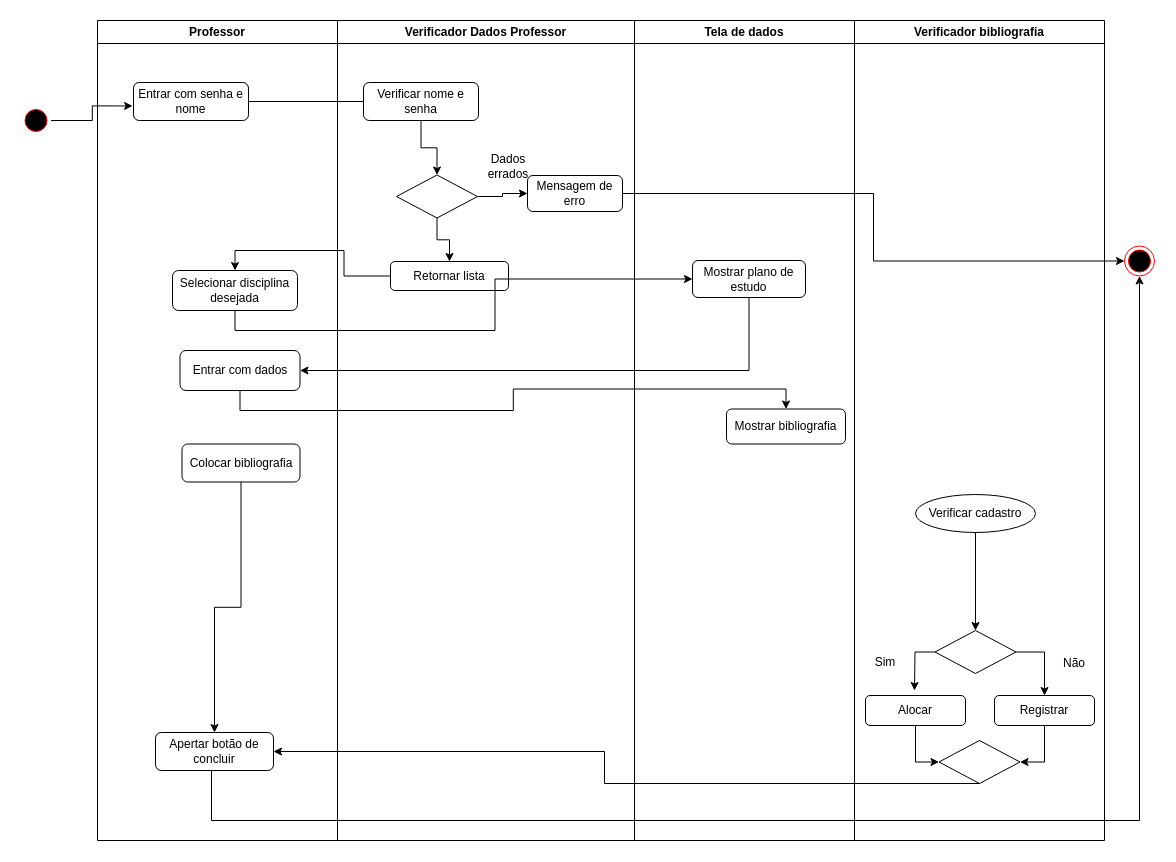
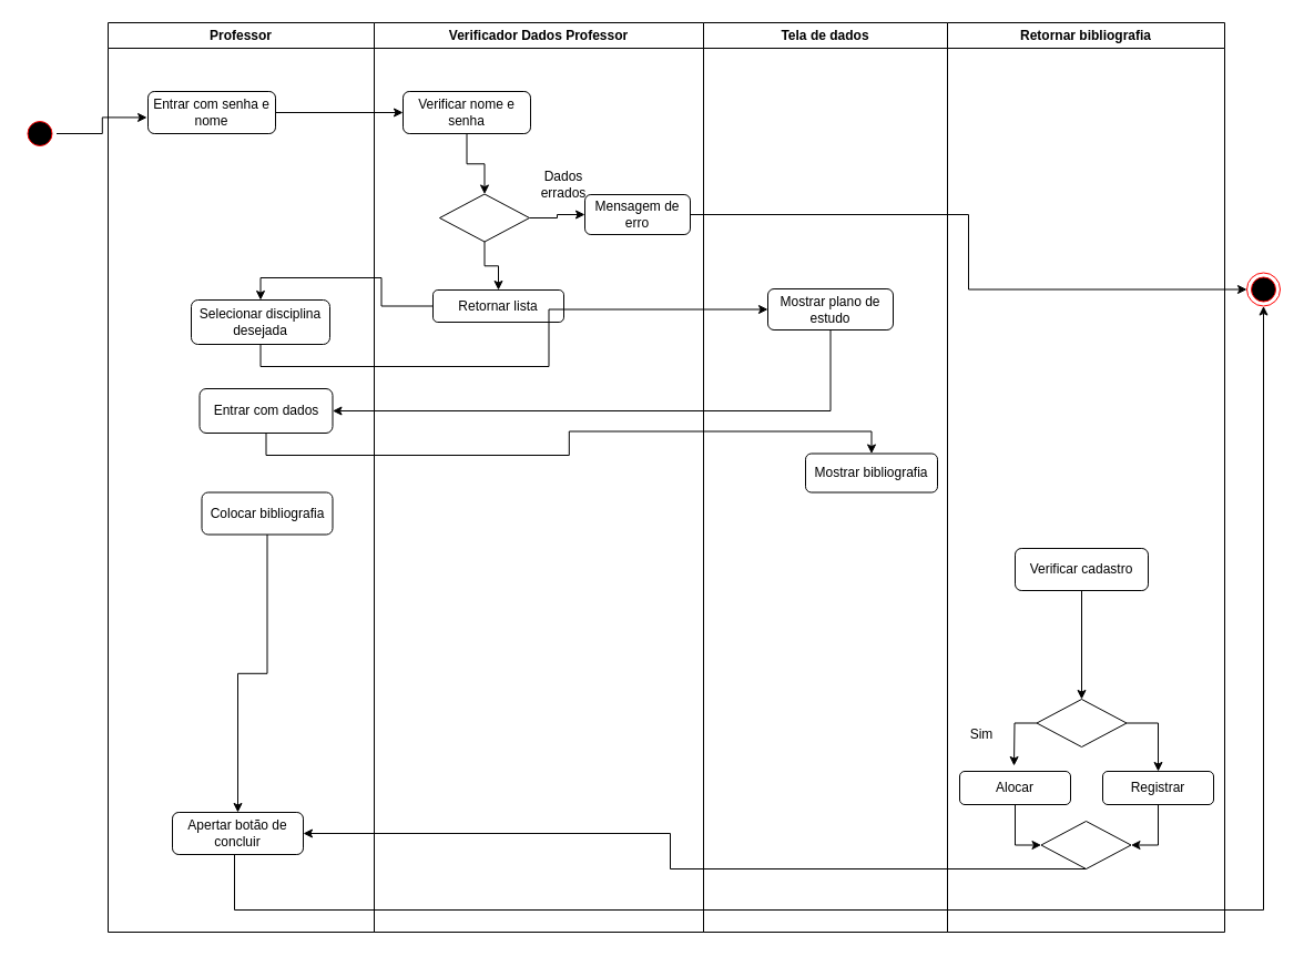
  <mxCell id="0" />
  <mxCell id="1" parent="0" />
  <mxCell id="2" value="Verificador Dados Professor" style="swimlane;whiteSpace=wrap;startSize=23;" parent="1" vertex="1"><mxGeometry x="337" width="297" height="820" as="geometry" y="20" /></mxCell>
  <mxCell id="3" style="edgeStyle=orthogonalEdgeStyle;rounded=0;orthogonalLoop=1;jettySize=auto;html=1;exitX=0.5;exitY=1;exitDx=0;exitDy=0;entryX=0.5;entryY=0;entryDx=0;entryDy=0;" edge="1" parent="2" source="5" target="8"><mxGeometry relative="1" as="geometry" /></mxCell>
  <mxCell id="4" style="edgeStyle=orthogonalEdgeStyle;rounded=0;orthogonalLoop=1;jettySize=auto;html=1;exitX=1;exitY=0.5;exitDx=0;exitDy=0;" edge="1" parent="2" source="5" target="9"><mxGeometry relative="1" as="geometry" /></mxCell>
  <mxCell id="5" value="" style="rhombus;whiteSpace=wrap;html=1;" vertex="1" parent="2"><mxGeometry x="59" y="154.5" width="81" height="43" as="geometry" /></mxCell>
  <mxCell id="6" style="edgeStyle=orthogonalEdgeStyle;rounded=0;orthogonalLoop=1;jettySize=auto;html=1;exitX=0.5;exitY=1;exitDx=0;exitDy=0;entryX=0.5;entryY=0;entryDx=0;entryDy=0;" edge="1" parent="2" source="7" target="5"><mxGeometry relative="1" as="geometry" /></mxCell>
  <mxCell id="7" value="Verificar nome e senha" style="rounded=1;whiteSpace=wrap;html=1;" vertex="1" parent="2"><mxGeometry x="26" y="62" width="115" height="38" as="geometry" /></mxCell>
  <mxCell id="8" value="Retornar lista" style="rounded=1;whiteSpace=wrap;html=1;" vertex="1" parent="2"><mxGeometry x="53" y="241" width="118" height="29" as="geometry" /></mxCell>
  <mxCell id="9" value="Mensagem de erro" style="rounded=1;whiteSpace=wrap;html=1;" vertex="1" parent="2"><mxGeometry x="190" y="155" width="95" height="36" as="geometry" /></mxCell>
  <mxCell id="10" value="Dados errados" style="text;html=1;strokeColor=none;fillColor=none;align=center;verticalAlign=middle;whiteSpace=wrap;rounded=0;" vertex="1" parent="2"><mxGeometry x="151" y="123.5" width="40" height="45" as="geometry" /></mxCell>
  <mxCell id="11" value="Professor" style="swimlane;whiteSpace=wrap" parent="2" vertex="1"><mxGeometry x="-240" width="240" height="820" as="geometry" /></mxCell>
  <mxCell id="12" value="Entrar com senha e nome" style="rounded=1;whiteSpace=wrap;html=1;" vertex="1" parent="11"><mxGeometry x="36" y="62" width="115" height="38" as="geometry" /></mxCell>
  <mxCell id="13" value="Selecionar disciplina desejada" style="rounded=1;whiteSpace=wrap;html=1;" vertex="1" parent="11"><mxGeometry x="75" y="250" width="125" height="40" as="geometry" /></mxCell>
  <mxCell id="14" value="Entrar com dados" style="rounded=1;whiteSpace=wrap;html=1;" vertex="1" parent="11"><mxGeometry x="82.5" y="330" width="120" height="40" as="geometry" /></mxCell>
  <mxCell id="15" value="Colocar bibliografia" style="rounded=1;whiteSpace=wrap;html=1;" vertex="1" parent="11"><mxGeometry x="84.5" y="423.5" width="118" height="38" as="geometry" /></mxCell>
  <mxCell id="16" value="Apertar botão de concluir" style="rounded=1;whiteSpace=wrap;html=1;" vertex="1" parent="11"><mxGeometry x="58" y="712" width="118" height="38" as="geometry" /></mxCell>
- <mxCell id="17" style="edgeStyle=orthogonalEdgeStyle;rounded=0;orthogonalLoop=1;jettySize=auto;html=1;exitX=1;exitY=0.5;exitDx=0;exitDy=0;entryX=0;entryY=0.5;entryDx=0;entryDy=0;endArrow=none;" edge="1" parent="2" source="12" target="7"><mxGeometry relative="1" as="geometry"><mxPoint x="-6.5" y="165" as="targetPoint" /></mxGeometry></mxCell>
+ <mxCell id="17" style="edgeStyle=orthogonalEdgeStyle;rounded=0;orthogonalLoop=1;jettySize=auto;html=1;exitX=1;exitY=0.5;exitDx=0;exitDy=0;entryX=0;entryY=0.5;entryDx=0;entryDy=0;" edge="1" parent="2" source="12" target="7"><mxGeometry relative="1" as="geometry"><mxPoint x="-6.5" y="165" as="targetPoint" /></mxGeometry></mxCell>
  <mxCell id="18" style="edgeStyle=orthogonalEdgeStyle;rounded=0;orthogonalLoop=1;jettySize=auto;html=1;entryX=0.5;entryY=0;entryDx=0;entryDy=0;" edge="1" parent="2" source="8" target="13"><mxGeometry relative="1" as="geometry" /></mxCell>
  <mxCell id="19" value="Tela de dados" style="swimlane;whiteSpace=wrap" parent="1" vertex="1"><mxGeometry x="634" width="220" height="820" as="geometry" y="20" /></mxCell>
  <mxCell id="20" value="Mostrar plano de estudo" style="rounded=1;whiteSpace=wrap;html=1;" vertex="1" parent="19"><mxGeometry x="58" y="240" width="113" height="37" as="geometry" /></mxCell>
  <mxCell id="21" value="Mostrar bibliografia" style="rounded=1;whiteSpace=wrap;html=1;" vertex="1" parent="19"><mxGeometry x="92" y="388.5" width="119" height="35" as="geometry" /></mxCell>
  <mxCell id="22" style="edgeStyle=orthogonalEdgeStyle;rounded=0;orthogonalLoop=1;jettySize=auto;html=1;exitX=1;exitY=0.5;exitDx=0;exitDy=0;entryX=-0.008;entryY=0.617;entryDx=0;entryDy=0;entryPerimeter=0;" edge="1" parent="1" source="23" target="12"><mxGeometry relative="1" as="geometry" /></mxCell>
  <mxCell id="23" value="" style="ellipse;shape=startState;fillColor=#000000;strokeColor=#ff0000;" parent="1" vertex="1"><mxGeometry x="20.5" y="105" width="30" height="30" as="geometry" /></mxCell>
  <mxCell id="24" style="edgeStyle=orthogonalEdgeStyle;rounded=0;orthogonalLoop=1;jettySize=auto;html=1;exitX=0.5;exitY=1;exitDx=0;exitDy=0;entryX=0;entryY=0.5;entryDx=0;entryDy=0;" edge="1" parent="1" source="13" target="20"><mxGeometry relative="1" as="geometry"><mxPoint x="235.5" y="675" as="targetPoint" /></mxGeometry></mxCell>
  <mxCell id="25" style="edgeStyle=orthogonalEdgeStyle;rounded=0;orthogonalLoop=1;jettySize=auto;html=1;exitX=0.5;exitY=1;exitDx=0;exitDy=0;entryX=1;entryY=0.5;entryDx=0;entryDy=0;" edge="1" parent="1" source="20" target="14"><mxGeometry relative="1" as="geometry" /></mxCell>
  <mxCell id="26" style="edgeStyle=orthogonalEdgeStyle;rounded=0;orthogonalLoop=1;jettySize=auto;html=1;exitX=0.5;exitY=1;exitDx=0;exitDy=0;" edge="1" parent="1" source="14" target="21"><mxGeometry relative="1" as="geometry" /></mxCell>
- <mxCell id="27" value="Verificador bibliografia" style="swimlane;whiteSpace=wrap" vertex="1" parent="1"><mxGeometry x="854" width="250" height="820" as="geometry" y="20" /></mxCell>
- <mxCell id="28" value="Verificar cadastro" style="ellipse;whiteSpace=wrap;html=1;" vertex="1" parent="27"><mxGeometry x="61" y="474" width="120" height="38" as="geometry" /></mxCell>
+ <mxCell id="27" value="Retornar bibliografia" style="swimlane;whiteSpace=wrap" vertex="1" parent="1"><mxGeometry x="854" width="250" height="820" as="geometry" y="20" /></mxCell>
+ <mxCell id="28" value="Verificar cadastro" style="rounded=1;whiteSpace=wrap;html=1;" vertex="1" parent="27"><mxGeometry x="61" y="474" width="120" height="38" as="geometry" /></mxCell>
  <mxCell id="29" style="edgeStyle=orthogonalEdgeStyle;rounded=0;orthogonalLoop=1;jettySize=auto;html=1;exitX=1;exitY=0.5;exitDx=0;exitDy=0;entryX=0.5;entryY=0;entryDx=0;entryDy=0;" edge="1" parent="27" source="30" target="35"><mxGeometry relative="1" as="geometry" /></mxCell>
  <mxCell id="30" value="" style="rhombus;whiteSpace=wrap;html=1;" vertex="1" parent="27"><mxGeometry x="80.5" y="610" width="81" height="43" as="geometry" /></mxCell>
  <mxCell id="31" style="edgeStyle=orthogonalEdgeStyle;rounded=0;orthogonalLoop=1;jettySize=auto;html=1;exitX=0.5;exitY=1;exitDx=0;exitDy=0;entryX=0.5;entryY=0;entryDx=0;entryDy=0;" edge="1" parent="27" source="28" target="30"><mxGeometry relative="1" as="geometry" /></mxCell>
  <mxCell id="32" style="edgeStyle=orthogonalEdgeStyle;rounded=0;orthogonalLoop=1;jettySize=auto;html=1;exitX=0.5;exitY=1;exitDx=0;exitDy=0;entryX=0;entryY=0.5;entryDx=0;entryDy=0;" edge="1" parent="27" source="33" target="38"><mxGeometry relative="1" as="geometry" /></mxCell>
  <mxCell id="33" value="Alocar" style="rounded=1;whiteSpace=wrap;html=1;" vertex="1" parent="27"><mxGeometry x="11" y="675" width="100" height="30" as="geometry" /></mxCell>
  <mxCell id="34" style="edgeStyle=orthogonalEdgeStyle;rounded=0;orthogonalLoop=1;jettySize=auto;html=1;exitX=0.5;exitY=1;exitDx=0;exitDy=0;entryX=1;entryY=0.5;entryDx=0;entryDy=0;" edge="1" parent="27" source="35" target="38"><mxGeometry relative="1" as="geometry" /></mxCell>
  <mxCell id="35" value="Registrar" style="rounded=1;whiteSpace=wrap;html=1;" vertex="1" parent="27"><mxGeometry x="140" y="675" width="100" height="30" as="geometry" /></mxCell>
  <mxCell id="36" value="Sim" style="text;html=1;strokeColor=none;fillColor=none;align=center;verticalAlign=middle;whiteSpace=wrap;rounded=0;" vertex="1" parent="27"><mxGeometry x="11" y="631.5" width="40" height="20" as="geometry" /></mxCell>
- <mxCell id="37" value="Não" style="text;html=1;strokeColor=none;fillColor=none;align=center;verticalAlign=middle;whiteSpace=wrap;rounded=0;" vertex="1" parent="27"><mxGeometry x="200" y="633" width="40" height="20" as="geometry" /></mxCell>
  <mxCell id="38" value="" style="rhombus;whiteSpace=wrap;html=1;" vertex="1" parent="27"><mxGeometry x="84.5" y="720" width="81" height="43" as="geometry" /></mxCell>
  <mxCell id="39" value="" style="ellipse;html=1;shape=endState;fillColor=#000000;strokeColor=#ff0000;" vertex="1" parent="1"><mxGeometry x="1124" y="245.5" width="30" height="30" as="geometry" /></mxCell>
  <mxCell id="40" style="edgeStyle=orthogonalEdgeStyle;rounded=0;orthogonalLoop=1;jettySize=auto;html=1;entryX=0;entryY=0.5;entryDx=0;entryDy=0;" edge="1" parent="1" source="9" target="39"><mxGeometry relative="1" as="geometry" /></mxCell>
  <mxCell id="41" style="edgeStyle=orthogonalEdgeStyle;rounded=0;orthogonalLoop=1;jettySize=auto;html=1;exitX=0.5;exitY=1;exitDx=0;exitDy=0;" edge="1" parent="1" source="15" target="16"><mxGeometry relative="1" as="geometry" /></mxCell>
  <mxCell id="42" style="edgeStyle=orthogonalEdgeStyle;rounded=0;orthogonalLoop=1;jettySize=auto;html=1;exitX=0;exitY=0.5;exitDx=0;exitDy=0;" edge="1" parent="1" source="30"><mxGeometry relative="1" as="geometry"><mxPoint x="914" y="690" as="targetPoint" /></mxGeometry></mxCell>
  <mxCell id="43" style="edgeStyle=orthogonalEdgeStyle;rounded=0;orthogonalLoop=1;jettySize=auto;html=1;exitX=0.5;exitY=1;exitDx=0;exitDy=0;entryX=0.5;entryY=1;entryDx=0;entryDy=0;" edge="1" parent="1" source="16" target="39"><mxGeometry relative="1" as="geometry"><Array as="points"><mxPoint x="211" y="770" /><mxPoint x="211" y="820" /><mxPoint x="1139" y="820" /></Array></mxGeometry></mxCell>
  <mxCell id="44" style="edgeStyle=orthogonalEdgeStyle;rounded=0;orthogonalLoop=1;jettySize=auto;html=1;exitX=0.5;exitY=1;exitDx=0;exitDy=0;entryX=1;entryY=0.5;entryDx=0;entryDy=0;" edge="1" parent="1" source="38" target="16"><mxGeometry relative="1" as="geometry"><mxPoint x="454" y="750" as="targetPoint" /><Array as="points"><mxPoint x="604" y="783" /><mxPoint x="604" y="751" /></Array></mxGeometry></mxCell>
